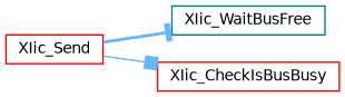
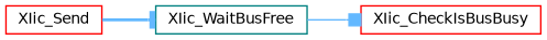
  digraph {
    rankdir=LR
    node [color=red fillcolor=white fontname=Helvetica fontsize=10 shape=box style=filled]
    edge [color=steelblue1 fontname=Helvetica fontsize=10 labelfontname=Helvetica labelfontsize=10]
    n1 [height=0.2 label=XIic_Send width=0.4]
    n2 [color=teal height=0.2 label=XIic_WaitBusFree width=0.4]
    n3 [height=0.2 label=XIic_CheckIsBusBusy width=0.4]
    n1 -> n2 [arrowhead=tee style=bold]
-   n1 -> n3 [arrowhead=box style=solid]
+   n2 -> n3 [arrowhead=box style=solid]
  }
